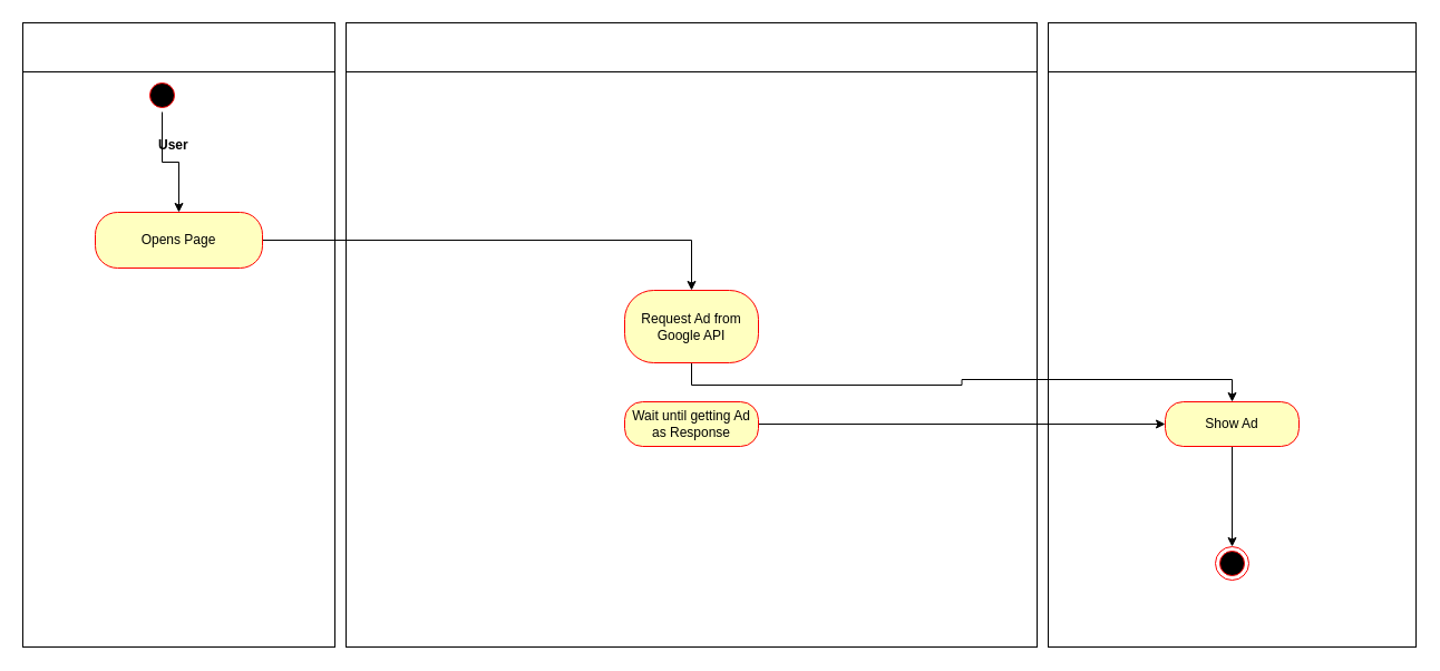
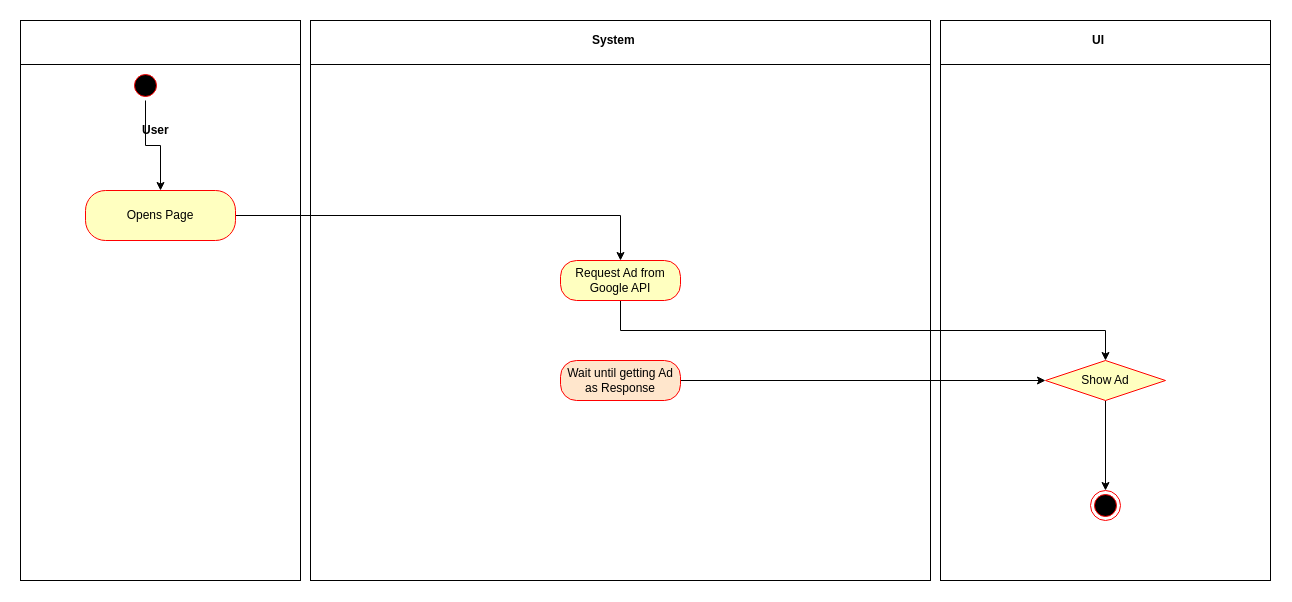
  <mxCell id="0" />
  <mxCell id="1" parent="0" />
  <mxCell id="2" value="" style="shape=internalStorage;whiteSpace=wrap;html=1;backgroundOutline=1;dx=0;dy=44;" parent="1" vertex="1"><mxGeometry width="280" height="560" as="geometry" x="20" y="20" /></mxCell>
  <mxCell id="3" value="&lt;b&gt;User&lt;/b&gt;" style="text;html=1;resizable=0;points=[];autosize=1;align=left;verticalAlign=top;spacingTop=-4;" parent="1" vertex="1"><mxGeometry x="140" y="120" width="40" height="20" as="geometry" /></mxCell>
  <mxCell id="4" value="" style="shape=internalStorage;whiteSpace=wrap;html=1;backgroundOutline=1;dx=0;dy=44;" parent="1" vertex="1"><mxGeometry x="310" width="620" height="560" as="geometry" y="20" /></mxCell>
  <mxCell id="5" value="" style="shape=internalStorage;whiteSpace=wrap;html=1;backgroundOutline=1;dx=0;dy=44;" parent="1" vertex="1"><mxGeometry x="940" width="330" height="560" as="geometry" y="20" /></mxCell>
+ <mxCell id="6" value="&lt;b&gt;System&lt;/b&gt;" style="text;html=1;resizable=0;points=[];autosize=1;align=left;verticalAlign=top;spacingTop=-4;" parent="1" vertex="1"><mxGeometry x="590" y="30" width="60" height="20" as="geometry" /></mxCell>
  <mxCell id="7" style="edgeStyle=orthogonalEdgeStyle;rounded=0;orthogonalLoop=1;jettySize=auto;html=1;exitX=0.5;exitY=1;exitDx=0;exitDy=0;entryX=0.5;entryY=0;entryDx=0;entryDy=0;" parent="1" source="8" target="20" edge="1"><mxGeometry relative="1" as="geometry" /></mxCell>
  <mxCell id="8" value="" style="ellipse;html=1;shape=startState;fillColor=#000000;strokeColor=#ff0000;" parent="1" vertex="1"><mxGeometry x="130" y="70" width="30" height="30" as="geometry" /></mxCell>
  <mxCell id="9" value="" style="ellipse;html=1;shape=endState;fillColor=#000000;strokeColor=#ff0000;" parent="1" vertex="1"><mxGeometry x="1090" y="490" width="30" height="30" as="geometry" /></mxCell>
  <mxCell id="10" style="edgeStyle=orthogonalEdgeStyle;rounded=0;orthogonalLoop=1;jettySize=auto;html=1;exitX=1;exitY=0;exitDx=0;exitDy=0;entryX=0;entryY=0.5;entryDx=0;entryDy=0;" parent="1" edge="1"><mxGeometry relative="1" as="geometry"><mxPoint x="380" y="90" as="targetPoint" /></mxGeometry></mxCell>
  <mxCell id="11" style="edgeStyle=orthogonalEdgeStyle;rounded=0;orthogonalLoop=1;jettySize=auto;html=1;exitX=1;exitY=0.5;exitDx=0;exitDy=0;entryX=0;entryY=0.5;entryDx=0;entryDy=0;" parent="1" edge="1"><mxGeometry relative="1" as="geometry"><mxPoint x="390" y="390" as="targetPoint" /></mxGeometry></mxCell>
  <mxCell id="12" style="edgeStyle=orthogonalEdgeStyle;rounded=0;orthogonalLoop=1;jettySize=auto;html=1;exitX=1;exitY=1;exitDx=0;exitDy=0;entryX=0;entryY=0.5;entryDx=0;entryDy=0;" parent="1" edge="1"><mxGeometry relative="1" as="geometry"><mxPoint x="380" y="210" as="targetPoint" /><Array as="points"><mxPoint x="210" y="165" /><mxPoint x="210" y="210" /></Array></mxGeometry></mxCell>
  <mxCell id="13" style="edgeStyle=orthogonalEdgeStyle;rounded=0;orthogonalLoop=1;jettySize=auto;html=1;exitX=1;exitY=0.5;exitDx=0;exitDy=0;entryX=0;entryY=0.5;entryDx=0;entryDy=0;" parent="1" edge="1"><mxGeometry relative="1" as="geometry"><mxPoint x="500" y="90" as="sourcePoint" /></mxGeometry></mxCell>
  <mxCell id="14" style="edgeStyle=orthogonalEdgeStyle;rounded=0;orthogonalLoop=1;jettySize=auto;html=1;exitX=0.5;exitY=1;exitDx=0;exitDy=0;entryX=1;entryY=0.5;entryDx=0;entryDy=0;" parent="1" edge="1"><mxGeometry relative="1" as="geometry"><mxPoint x="500" y="150" as="targetPoint" /></mxGeometry></mxCell>
  <mxCell id="15" style="edgeStyle=orthogonalEdgeStyle;rounded=0;orthogonalLoop=1;jettySize=auto;html=1;exitX=1;exitY=0.5;exitDx=0;exitDy=0;entryX=0;entryY=0.5;entryDx=0;entryDy=0;" parent="1" edge="1"><mxGeometry relative="1" as="geometry"><mxPoint x="685" y="390" as="targetPoint" /></mxGeometry></mxCell>
  <mxCell id="16" style="edgeStyle=orthogonalEdgeStyle;rounded=0;orthogonalLoop=1;jettySize=auto;html=1;exitX=0.5;exitY=1;exitDx=0;exitDy=0;entryX=1;entryY=0.5;entryDx=0;entryDy=0;" parent="1" edge="1"><mxGeometry relative="1" as="geometry"><mxPoint x="745" y="410" as="sourcePoint" /></mxGeometry></mxCell>
  <mxCell id="17" style="edgeStyle=orthogonalEdgeStyle;rounded=0;orthogonalLoop=1;jettySize=auto;html=1;exitX=1;exitY=0.5;exitDx=0;exitDy=0;entryX=0;entryY=0.5;entryDx=0;entryDy=0;" parent="1" edge="1"><mxGeometry relative="1" as="geometry"><mxPoint x="675" y="210" as="targetPoint" /></mxGeometry></mxCell>
  <mxCell id="18" style="edgeStyle=orthogonalEdgeStyle;rounded=0;orthogonalLoop=1;jettySize=auto;html=1;exitX=0.5;exitY=1;exitDx=0;exitDy=0;entryX=1;entryY=0.5;entryDx=0;entryDy=0;" parent="1" edge="1"><mxGeometry relative="1" as="geometry"><mxPoint x="735" y="230" as="sourcePoint" /></mxGeometry></mxCell>
  <mxCell id="19" value="" style="edgeStyle=orthogonalEdgeStyle;rounded=0;orthogonalLoop=1;jettySize=auto;html=1;" parent="1" source="20" target="22" edge="1"><mxGeometry relative="1" as="geometry" /></mxCell>
  <mxCell id="20" value="Opens Page" style="rounded=1;whiteSpace=wrap;html=1;arcSize=40;fontColor=#000000;fillColor=#ffffc0;strokeColor=#ff0000;" parent="1" vertex="1"><mxGeometry x="85" y="190" width="150" height="50" as="geometry" /></mxCell>
  <mxCell id="21" style="edgeStyle=orthogonalEdgeStyle;rounded=0;orthogonalLoop=1;jettySize=auto;html=1;exitX=0.5;exitY=1;exitDx=0;exitDy=0;" edge="1" parent="1" source="22" target="25"><mxGeometry relative="1" as="geometry" /></mxCell>
- <mxCell id="22" value="Request Ad from Google API" style="rounded=1;whiteSpace=wrap;html=1;arcSize=40;fontColor=#000000;fillColor=#ffffc0;strokeColor=#ff0000;" parent="1" vertex="1"><mxGeometry x="560" y="260" width="120" height="65" as="geometry" /></mxCell>
+ <mxCell id="22" value="Request Ad from Google API" style="rounded=1;whiteSpace=wrap;html=1;arcSize=40;fontColor=#000000;fillColor=#ffffc0;strokeColor=#ff0000;" parent="1" vertex="1"><mxGeometry x="560" y="260" width="120" height="40" as="geometry" /></mxCell>
+ <mxCell id="23" value="&lt;b&gt;UI&lt;/b&gt;" style="text;html=1;resizable=0;points=[];autosize=1;align=left;verticalAlign=top;spacingTop=-4;" parent="1" vertex="1"><mxGeometry x="1090" y="30" width="30" height="20" as="geometry" /></mxCell>
  <mxCell id="24" style="edgeStyle=orthogonalEdgeStyle;rounded=0;orthogonalLoop=1;jettySize=auto;html=1;exitX=0.5;exitY=1;exitDx=0;exitDy=0;entryX=0.5;entryY=0;entryDx=0;entryDy=0;" parent="1" source="25" target="9" edge="1"><mxGeometry relative="1" as="geometry" /></mxCell>
- <mxCell id="25" value="Show Ad" style="rounded=1;whiteSpace=wrap;html=1;arcSize=40;fontColor=#000000;fillColor=#ffffc0;strokeColor=#ff0000;" parent="1" vertex="1"><mxGeometry x="1045" y="360" width="120" height="40" as="geometry" /></mxCell>
+ <mxCell id="25" value="Show Ad" style="rhombus;whiteSpace=wrap;html=1;arcSize=40;fontColor=#000000;fillColor=#ffffc0;strokeColor=#ff0000;" parent="1" vertex="1"><mxGeometry x="1045" y="360" width="120" height="40" as="geometry" /></mxCell>
  <mxCell id="26" style="edgeStyle=orthogonalEdgeStyle;rounded=0;orthogonalLoop=1;jettySize=auto;html=1;exitX=1;exitY=0.5;exitDx=0;exitDy=0;entryX=0;entryY=0.5;entryDx=0;entryDy=0;" edge="1" parent="1" source="27" target="25"><mxGeometry relative="1" as="geometry" /></mxCell>
- <mxCell id="27" value="Wait until getting Ad as Response" style="rounded=1;whiteSpace=wrap;html=1;arcSize=40;fontColor=#000000;fillColor=#ffffc0;strokeColor=#ff0000;" vertex="1" parent="1"><mxGeometry x="560" y="360" width="120" height="40" as="geometry" /></mxCell>
+ <mxCell id="27" value="Wait until getting Ad as Response" style="rounded=1;whiteSpace=wrap;html=1;arcSize=40;fontColor=#000000;fillColor=#ffe6cc;strokeColor=#ff0000;" vertex="1" parent="1"><mxGeometry x="560" y="360" width="120" height="40" as="geometry" /></mxCell>
